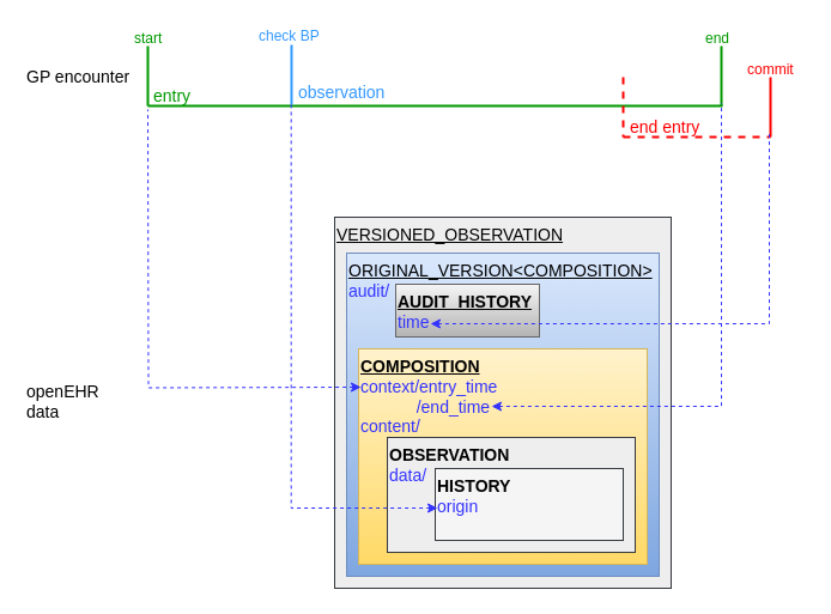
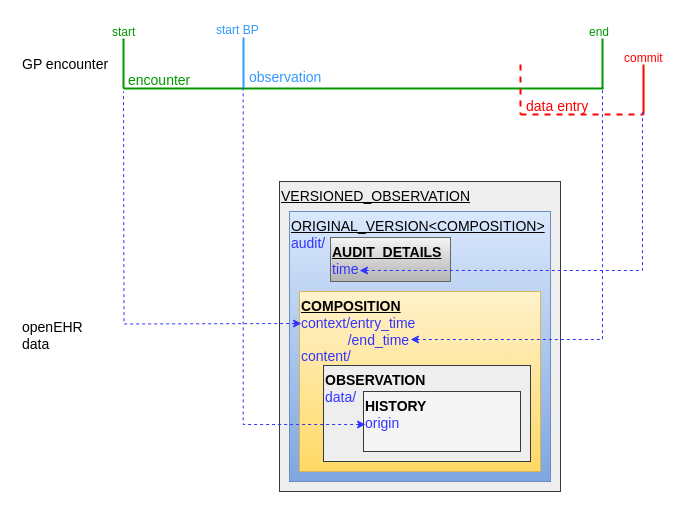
  <mxCell id="0" />
  <mxCell id="1" parent="0" />
  <mxCell id="2" value="&lt;u&gt;&lt;span&gt;VERSIONED_OBSERVATION&lt;/span&gt;&lt;/u&gt;&lt;br&gt;" style="rounded=0;whiteSpace=wrap;html=1;fontSize=14;verticalAlign=top;align=left;fillColor=#eeeeee;strokeColor=#36393d;fontStyle=0" parent="1" vertex="1"><mxGeometry x="279" y="181" width="281" height="310" as="geometry" /></mxCell>
  <mxCell id="3" value="" style="endArrow=none;html=1;strokeColor=#009900;strokeWidth=2;" parent="1" edge="1"><mxGeometry width="50" height="50" relative="1" as="geometry"><mxPoint x="123" y="88" as="sourcePoint" /><mxPoint x="603" y="88" as="targetPoint" /></mxGeometry></mxCell>
  <mxCell id="4" value="" style="endArrow=none;html=1;strokeColor=#009900;strokeWidth=2;" parent="1" edge="1"><mxGeometry width="50" height="50" relative="1" as="geometry"><mxPoint x="123" y="38" as="sourcePoint" /><mxPoint x="123" y="88" as="targetPoint" /></mxGeometry></mxCell>
  <mxCell id="5" value="" style="endArrow=none;html=1;strokeColor=#009900;strokeWidth=2;" parent="1" edge="1"><mxGeometry width="50" height="50" relative="1" as="geometry"><mxPoint x="602" y="38" as="sourcePoint" /><mxPoint x="602" y="88" as="targetPoint" /></mxGeometry></mxCell>
  <mxCell id="6" value="" style="endArrow=none;html=1;strokeColor=#3399FF;strokeWidth=2;" parent="1" edge="1"><mxGeometry width="50" height="50" relative="1" as="geometry"><mxPoint x="243" y="37" as="sourcePoint" /><mxPoint x="243" y="87" as="targetPoint" /></mxGeometry></mxCell>
- <mxCell id="7" value="entry" style="text;html=1;resizable=0;points=[];autosize=1;align=left;verticalAlign=top;spacingTop=-4;fontColor=#009900;fontSize=14;" parent="1" vertex="1"><mxGeometry x="126" y="69" width="70" height="20" as="geometry" /></mxCell>
+ <mxCell id="7" value="encounter" style="text;html=1;resizable=0;points=[];autosize=1;align=left;verticalAlign=top;spacingTop=-4;fontColor=#009900;fontSize=14;" parent="1" vertex="1"><mxGeometry x="126" y="69" width="70" height="20" as="geometry" /></mxCell>
  <mxCell id="8" value="observation" style="text;html=1;resizable=0;points=[];autosize=1;align=left;verticalAlign=top;spacingTop=-4;fontColor=#3399FF;fontSize=14;" parent="1" vertex="1"><mxGeometry x="247" y="66" width="80" height="20" as="geometry" /></mxCell>
  <mxCell id="9" value="start" style="text;html=1;resizable=0;points=[];autosize=1;align=left;verticalAlign=top;spacingTop=-4;fontColor=#009900;" parent="1" vertex="1"><mxGeometry x="110" y="22" width="40" height="20" as="geometry" /></mxCell>
  <mxCell id="10" value="end" style="text;html=1;resizable=0;points=[];autosize=1;align=left;verticalAlign=top;spacingTop=-4;fontColor=#009900;" parent="1" vertex="1"><mxGeometry x="587" y="22" width="40" height="20" as="geometry" /></mxCell>
- <mxCell id="11" value="check BP" style="text;html=1;resizable=0;points=[];autosize=1;align=left;verticalAlign=top;spacingTop=-4;fontColor=#3399FF;" parent="1" vertex="1"><mxGeometry x="214" y="20" width="70" height="20" as="geometry" /></mxCell>
+ <mxCell id="11" value="start BP" style="text;html=1;resizable=0;points=[];autosize=1;align=left;verticalAlign=top;spacingTop=-4;fontColor=#3399FF;" parent="1" vertex="1"><mxGeometry x="214" y="20" width="70" height="20" as="geometry" /></mxCell>
  <mxCell id="12" value="" style="endArrow=none;html=1;strokeColor=#FF0000;strokeWidth=2;dashed=1;" parent="1" edge="1"><mxGeometry width="50" height="50" relative="1" as="geometry"><mxPoint x="520" y="114" as="sourcePoint" /><mxPoint x="643" y="114" as="targetPoint" /></mxGeometry></mxCell>
  <mxCell id="13" value="" style="endArrow=none;html=1;strokeColor=#FF0000;strokeWidth=2;dashed=1;" parent="1" edge="1"><mxGeometry width="50" height="50" relative="1" as="geometry"><mxPoint x="520" y="64" as="sourcePoint" /><mxPoint x="520" y="114" as="targetPoint" /></mxGeometry></mxCell>
  <mxCell id="14" value="" style="endArrow=none;html=1;strokeColor=#FF0000;strokeWidth=2;" parent="1" edge="1"><mxGeometry width="50" height="50" relative="1" as="geometry"><mxPoint x="643" y="64" as="sourcePoint" /><mxPoint x="643" y="114" as="targetPoint" /><Array as="points"><mxPoint x="643" y="94" /></Array></mxGeometry></mxCell>
- <mxCell id="15" value="end entry" style="text;html=1;resizable=0;points=[];autosize=1;align=left;verticalAlign=top;spacingTop=-4;fontColor=#FF0000;fontSize=14;dashed=1;" parent="1" vertex="1"><mxGeometry x="524" y="95" width="80" height="20" as="geometry" /></mxCell>
+ <mxCell id="15" value="data entry" style="text;html=1;resizable=0;points=[];autosize=1;align=left;verticalAlign=top;spacingTop=-4;fontColor=#FF0000;fontSize=14;dashed=1;" parent="1" vertex="1"><mxGeometry x="524" y="95" width="80" height="20" as="geometry" /></mxCell>
  <mxCell id="16" value="commit" style="text;html=1;resizable=0;points=[];autosize=1;align=left;verticalAlign=top;spacingTop=-4;fontColor=#FF0000;" parent="1" vertex="1"><mxGeometry x="622" y="48" width="50" height="20" as="geometry" /></mxCell>
  <mxCell id="17" value="&lt;u&gt;&lt;span&gt;ORIGINAL_VERSION&amp;lt;COMPOSITION&amp;gt;&lt;/span&gt;&lt;br&gt;&lt;/u&gt;&lt;font color=&quot;#3333ff&quot;&gt;audit/&lt;/font&gt;" style="rounded=0;whiteSpace=wrap;html=1;fontSize=14;verticalAlign=top;align=left;fillColor=#dae8fc;strokeColor=#6c8ebf;gradientColor=#7ea6e0;fontStyle=0" parent="1" vertex="1"><mxGeometry x="289" y="211" width="261" height="270" as="geometry" /></mxCell>
  <mxCell id="18" value="&lt;u style=&quot;font-weight: bold&quot;&gt;COMPOSITION&lt;br&gt;&lt;/u&gt;&lt;font color=&quot;#3333ff&quot;&gt;context/entry_time&lt;br&gt;&amp;nbsp; &amp;nbsp; &amp;nbsp; &amp;nbsp; &amp;nbsp; &amp;nbsp; /end_time&lt;br&gt;content/&amp;nbsp;&lt;br&gt;&lt;/font&gt;" style="rounded=0;whiteSpace=wrap;html=1;fontSize=14;verticalAlign=top;align=left;fillColor=#fff2cc;strokeColor=#d6b656;gradientColor=#ffd966;" parent="1" vertex="1"><mxGeometry x="299" y="291" width="241" height="180" as="geometry" /></mxCell>
- <mxCell id="19" value="&lt;u&gt;AUDIT_HISTORY&lt;/u&gt;&lt;br&gt;&lt;span style=&quot;font-weight: normal&quot;&gt;&lt;font color=&quot;#3333ff&quot;&gt;time&lt;/font&gt;&lt;/span&gt;" style="rounded=0;whiteSpace=wrap;html=1;fontSize=14;verticalAlign=top;align=left;fillColor=#f5f5f5;strokeColor=#666666;gradientColor=#b3b3b3;fontStyle=1" parent="1" vertex="1"><mxGeometry x="330" y="237" width="120" height="44" as="geometry" /></mxCell>
+ <mxCell id="19" value="&lt;u&gt;AUDIT_DETAILS&lt;/u&gt;&lt;br&gt;&lt;span style=&quot;font-weight: normal&quot;&gt;&lt;font color=&quot;#3333ff&quot;&gt;time&lt;/font&gt;&lt;/span&gt;" style="rounded=0;whiteSpace=wrap;html=1;fontSize=14;verticalAlign=top;align=left;fillColor=#f5f5f5;strokeColor=#666666;gradientColor=#b3b3b3;fontStyle=1" parent="1" vertex="1"><mxGeometry x="330" y="237" width="120" height="44" as="geometry" /></mxCell>
  <mxCell id="20" value="&lt;b&gt;OBSERVATION&lt;/b&gt;&lt;br&gt;&lt;font color=&quot;#3333ff&quot;&gt;data/&lt;br&gt;&lt;/font&gt;" style="rounded=0;whiteSpace=wrap;html=1;fontSize=14;verticalAlign=top;align=left;fillColor=#eeeeee;strokeColor=#36393d;" parent="1" vertex="1"><mxGeometry x="323" y="365" width="207" height="96" as="geometry" /></mxCell>
  <mxCell id="21" value="&lt;b&gt;HISTORY&lt;/b&gt;&lt;br&gt;&lt;font color=&quot;#3333ff&quot;&gt;origin&lt;/font&gt;" style="rounded=0;whiteSpace=wrap;html=1;fontSize=14;verticalAlign=top;align=left;fillColor=#f5f5f5;strokeColor=#36393d;" parent="1" vertex="1"><mxGeometry x="363" y="391" width="157" height="60" as="geometry" /></mxCell>
  <mxCell id="22" value="GP encounter" style="text;html=1;resizable=0;points=[];autosize=1;align=left;verticalAlign=top;spacingTop=-4;fontSize=14;fontColor=#000000;" parent="1" vertex="1"><mxGeometry x="20" y="53" width="100" height="20" as="geometry" /></mxCell>
  <mxCell id="23" value="openEHR&lt;br&gt;data" style="text;html=1;resizable=0;points=[];autosize=1;align=left;verticalAlign=top;spacingTop=-4;fontSize=14;fontColor=#000000;" parent="1" vertex="1"><mxGeometry x="20" y="316" width="80" height="40" as="geometry" /></mxCell>
  <mxCell id="24" style="edgeStyle=orthogonalEdgeStyle;rounded=0;orthogonalLoop=1;jettySize=auto;html=1;entryX=-0.029;entryY=1.125;entryDx=0;entryDy=0;entryPerimeter=0;strokeColor=#3333FF;strokeWidth=1;fontSize=14;fontColor=#000000;exitX=0.012;exitY=0.169;exitDx=0;exitDy=0;exitPerimeter=0;dashed=1;endArrow=none;endFill=0;startArrow=classic;startFill=1;" parent="1" edge="1"><mxGeometry relative="1" as="geometry"><mxPoint x="301" y="323" as="sourcePoint" /><mxPoint x="123" y="91" as="targetPoint" /></mxGeometry></mxCell>
  <mxCell id="25" style="edgeStyle=orthogonalEdgeStyle;rounded=0;orthogonalLoop=1;jettySize=auto;html=1;strokeColor=#3333FF;strokeWidth=1;fontSize=14;fontColor=#000000;dashed=1;endArrow=none;endFill=0;startArrow=classic;startFill=1;" parent="1" edge="1"><mxGeometry relative="1" as="geometry"><mxPoint x="410" y="339" as="sourcePoint" /><mxPoint x="602" y="86" as="targetPoint" /><Array as="points"><mxPoint x="602" y="339" /></Array></mxGeometry></mxCell>
  <mxCell id="26" style="edgeStyle=orthogonalEdgeStyle;rounded=0;orthogonalLoop=1;jettySize=auto;html=1;strokeColor=#3333FF;strokeWidth=1;fontSize=14;fontColor=#000000;dashed=1;endArrow=none;endFill=0;startArrow=classic;startFill=1;" parent="1" edge="1"><mxGeometry relative="1" as="geometry"><mxPoint x="359" y="270" as="sourcePoint" /><mxPoint x="642" y="111" as="targetPoint" /><Array as="points"><mxPoint x="642" y="270" /></Array></mxGeometry></mxCell>
  <mxCell id="27" style="edgeStyle=orthogonalEdgeStyle;rounded=0;orthogonalLoop=1;jettySize=auto;html=1;strokeColor=#3333FF;strokeWidth=1;fontSize=14;fontColor=#000000;exitX=0;exitY=0.75;exitDx=0;exitDy=0;dashed=1;endArrow=none;endFill=0;startArrow=classic;startFill=1;entryX=-0.054;entryY=1.043;entryDx=0;entryDy=0;entryPerimeter=0;" parent="1" target="8" edge="1"><mxGeometry relative="1" as="geometry"><mxPoint x="365" y="424" as="sourcePoint" /><mxPoint x="220" y="62" as="targetPoint" /><Array as="points"><mxPoint x="242" y="424" /></Array></mxGeometry></mxCell>
